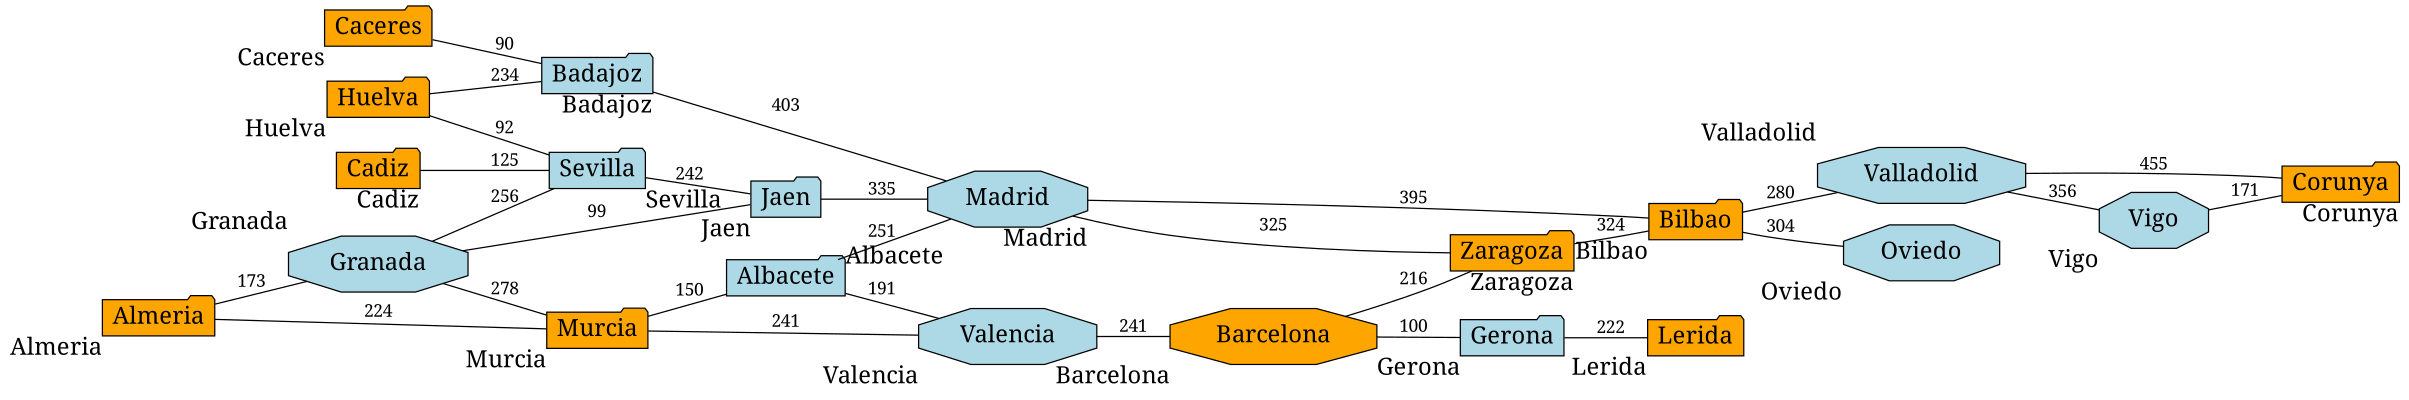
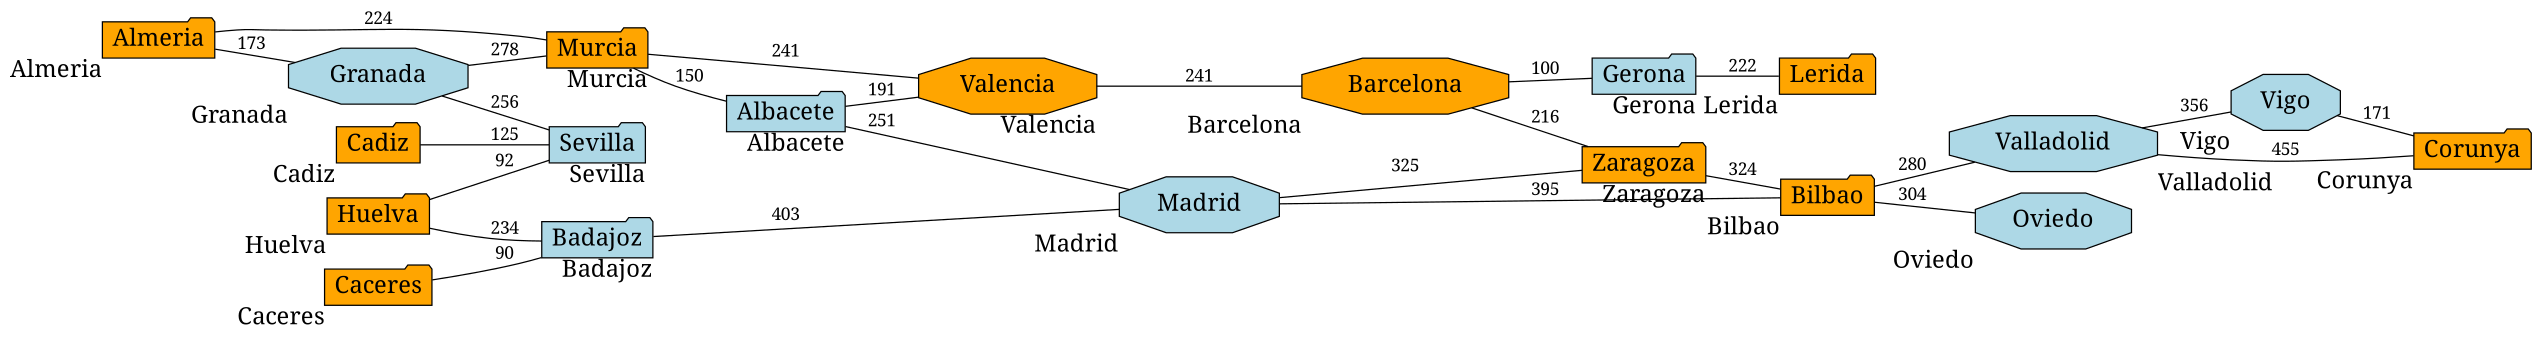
  digraph {
    fontname="Noto Serif"
    rankdir=LR
    node [fillcolor=orange fontname="Noto Serif" fontsize=19 shape=folder style=filled]
    edge [dir=none fontname="Noto Serif"]
    Almeria [height=0.25 xlabel=Almeria]
    Granada [fillcolor=lightblue height=0.25 shape=octagon xlabel=Granada]
    Murcia [height=0.25 xlabel=Murcia]
    Sevilla [fillcolor=lightblue height=0.25 xlabel=Sevilla]
-   Jaen [fillcolor=lightblue height=0.25 xlabel=Jaen]
    Albacete [fillcolor=lightblue height=0.25 xlabel=Albacete]
-   Valencia [fillcolor=lightblue height=0.25 shape=octagon xlabel=Valencia]
+   Valencia [height=0.25 shape=octagon xlabel=Valencia]
    Madrid [fillcolor=lightblue height=0.25 shape=octagon xlabel=Madrid]
    Cadiz [height=0.25 xlabel=Cadiz]
    Huelva [height=0.25 xlabel=Huelva]
    Badajoz [fillcolor=lightblue height=0.25 xlabel=Badajoz]
    Zaragoza [height=0.25 xlabel=Zaragoza]
    Bilbao [height=0.25 xlabel=Bilbao]
    Barcelona [height=0.25 shape=octagon xlabel=Barcelona]
    Caceres [height=0.25 xlabel=Caceres]
    Gerona [fillcolor=lightblue height=0.25 xlabel=Gerona]
    Valladolid [fillcolor=lightblue height=0.25 shape=octagon xlabel=Valladolid]
    Oviedo [fillcolor=lightblue height=0.25 shape=octagon xlabel=Oviedo]
    Vigo [fillcolor=lightblue height=0.25 shape=octagon xlabel=Vigo]
    Corunya [height=0.25 xlabel=Corunya]
    Lerida [height=0.25 xlabel=Lerida]
    Almeria -> Granada [label=173]
    Almeria -> Murcia [label=224]
    Granada -> Murcia [label=278]
    Granada -> Sevilla [label=256]
-   Granada -> Jaen [label=99]
    Murcia -> Albacete [label=150]
    Murcia -> Valencia [label=241]
-   Sevilla -> Jaen [label=242]
-   Jaen -> Madrid [label=335]
    Albacete -> Valencia [label=191]
    Albacete -> Madrid [label=251]
    Valencia -> Barcelona [label=241]
    Madrid -> Zaragoza [label=325]
    Madrid -> Bilbao [label=395]
    Cadiz -> Sevilla [label=125]
    Huelva -> Sevilla [label=92]
    Huelva -> Badajoz [label=234]
    Badajoz -> Madrid [label=403]
    Zaragoza -> Bilbao [label=324]
    Bilbao -> Valladolid [label=280]
    Bilbao -> Oviedo [label=304]
    Barcelona -> Zaragoza [label=216]
    Barcelona -> Gerona [label=100]
    Caceres -> Badajoz [label=90]
    Gerona -> Lerida [label=222]
    Valladolid -> Vigo [label=356]
    Valladolid -> Corunya [label=455]
    Vigo -> Corunya [label=171]
  }
